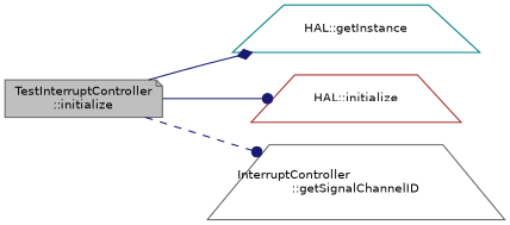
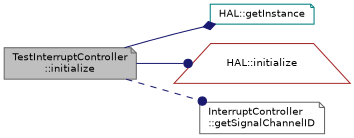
  digraph {
    rankdir=LR
    node [color=gray40 fillcolor=white fontname=Helvetica fontsize=10 shape=note style=filled]
    edge [arrowhead=dot color=midnightblue fontname=Helvetica fontsize=10 labelfontname=Helvetica labelfontsize=10 style=solid]
    n1 [fillcolor=grey75 fontcolor=black height=0.2 label="TestInterruptController\l::initialize" width=0.4]
-   n2 [color=teal height=0.2 label="HAL::getInstance" shape=trapezium width=0.4]
+   n2 [color=teal height=0.2 label="HAL::getInstance" width=0.4]
    n3 [color=brown height=0.2 label="HAL::initialize" shape=trapezium width=0.4]
-   n4 [height=0.2 label="InterruptController\l::getSignalChannelID" shape=trapezium width=0.4]
+   n4 [height=0.2 label="InterruptController\l::getSignalChannelID" width=0.4]
    n1 -> n2 [arrowhead=diamond]
    n1 -> n3
    n1 -> n4 [style=dashed]
  }
